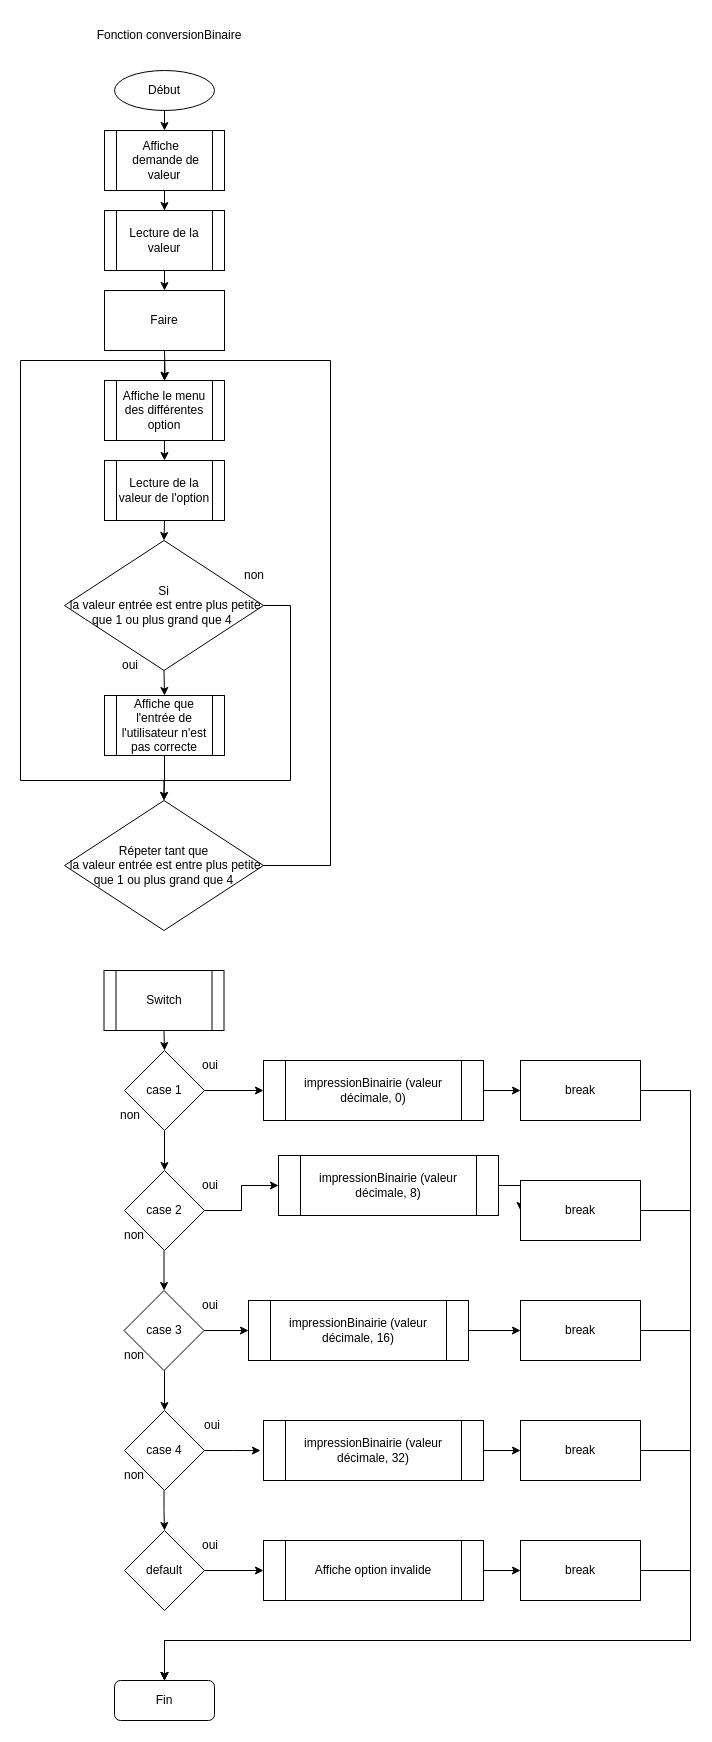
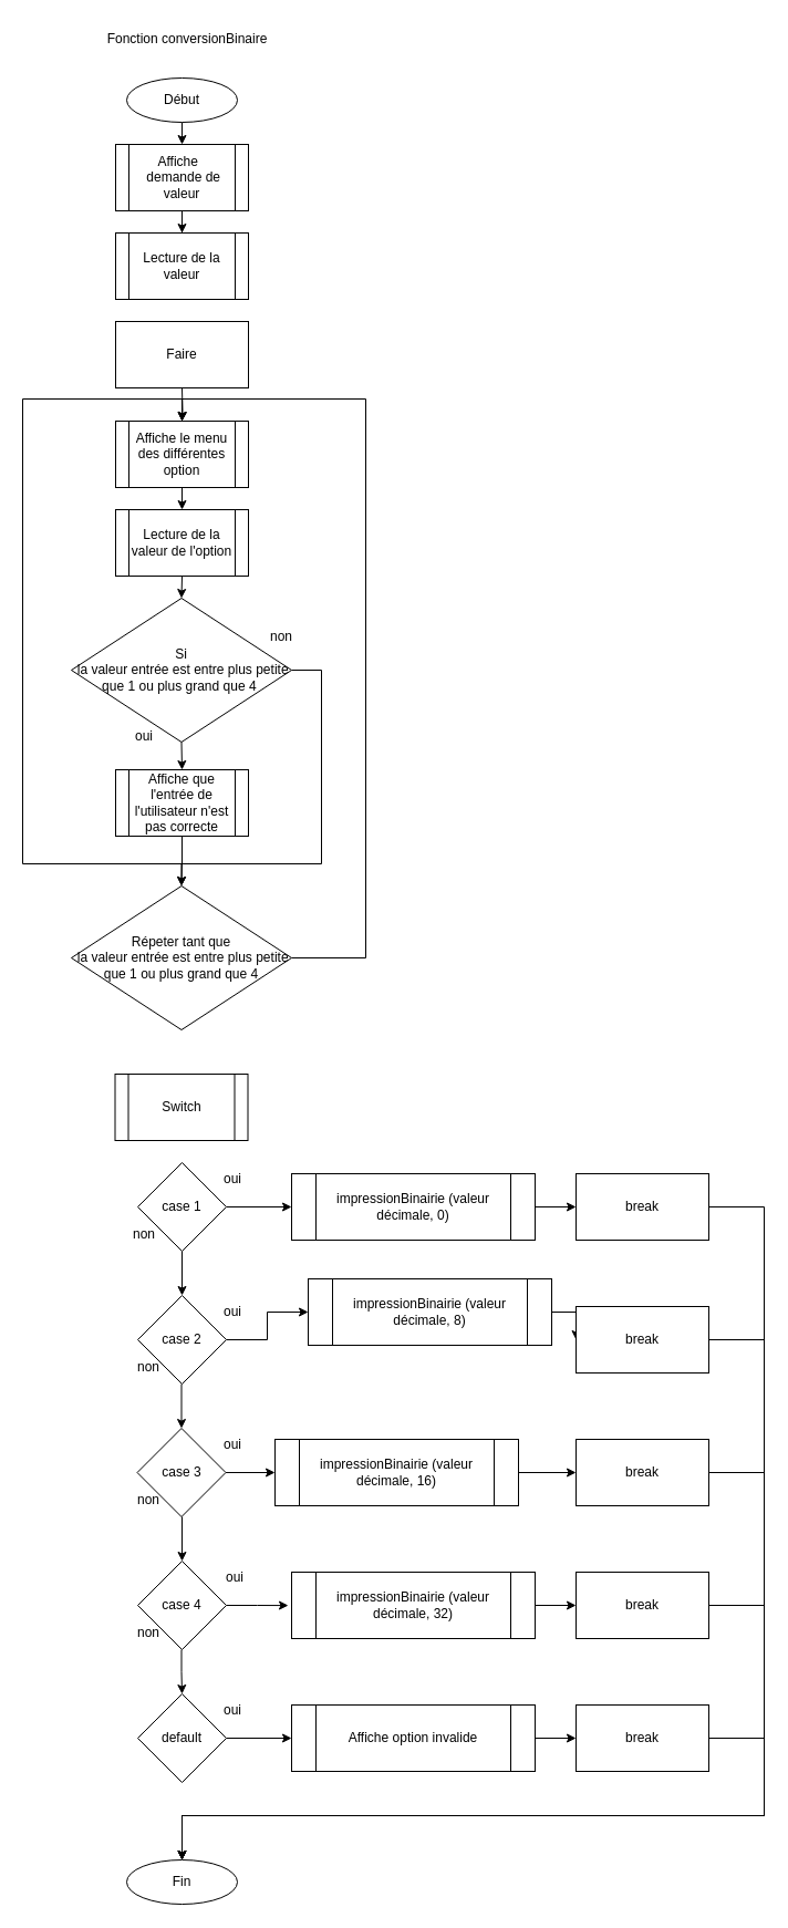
  <mxCell id="0" />
  <mxCell id="1" parent="0" />
  <mxCell id="2" value="Fonction conversionBinaire" style="text;html=1;strokeColor=none;fillColor=none;align=center;verticalAlign=middle;whiteSpace=wrap;rounded=0;" parent="1" vertex="1"><mxGeometry x="91" y="20" width="156" height="30" as="geometry" /></mxCell>
  <mxCell id="3" style="edgeStyle=orthogonalEdgeStyle;rounded=0;orthogonalLoop=1;jettySize=auto;html=1;exitX=0.5;exitY=1;exitDx=0;exitDy=0;entryX=0.5;entryY=0;entryDx=0;entryDy=0;" parent="1" source="4" edge="1"><mxGeometry relative="1" as="geometry"><mxPoint x="164" y="130" as="targetPoint" /></mxGeometry></mxCell>
  <mxCell id="4" value="Début" style="ellipse;whiteSpace=wrap;html=1;" parent="1" vertex="1"><mxGeometry x="114" y="70" width="100" height="40" as="geometry" /></mxCell>
- <mxCell id="5" value="Fin" style="whiteSpace=wrap;html=1;rounded=1;" parent="1" vertex="1"><mxGeometry x="114" y="1680" width="100" height="40" as="geometry" /></mxCell>
+ <mxCell id="5" value="Fin" style="ellipse;whiteSpace=wrap;html=1;" parent="1" vertex="1"><mxGeometry x="114" y="1680" width="100" height="40" as="geometry" /></mxCell>
  <mxCell id="6" style="edgeStyle=orthogonalEdgeStyle;rounded=0;orthogonalLoop=1;jettySize=auto;html=1;exitX=1;exitY=0.5;exitDx=0;exitDy=0;entryX=0.5;entryY=0;entryDx=0;entryDy=0;" parent="1" edge="1"><mxGeometry relative="1" as="geometry"><Array as="points"><mxPoint x="420" y="1155" /><mxPoint x="420" y="1080" /><mxPoint x="140" y="1080" /></Array><mxPoint x="140" y="1100" as="targetPoint" /></mxGeometry></mxCell>
  <mxCell id="7" style="edgeStyle=orthogonalEdgeStyle;rounded=0;orthogonalLoop=1;jettySize=auto;html=1;" parent="1" source="8" target="10" edge="1"><mxGeometry relative="1" as="geometry" /></mxCell>
  <mxCell id="8" value="Affiche&amp;nbsp;&amp;nbsp;&lt;br&gt;&amp;nbsp;demande de valeur" style="shape=process;whiteSpace=wrap;html=1;backgroundOutline=1;" parent="1" vertex="1"><mxGeometry x="103.996" y="130" width="120" height="60" as="geometry" /></mxCell>
- <mxCell id="9" style="edgeStyle=orthogonalEdgeStyle;rounded=0;orthogonalLoop=1;jettySize=auto;html=1;exitX=0.5;exitY=1;exitDx=0;exitDy=0;entryX=0.5;entryY=0;entryDx=0;entryDy=0;" parent="1" source="10" target="11" edge="1"><mxGeometry relative="1" as="geometry" /></mxCell>
  <mxCell id="10" value="Lecture de la valeur" style="shape=process;whiteSpace=wrap;html=1;backgroundOutline=1;" parent="1" vertex="1"><mxGeometry x="103.996" y="210" width="120" height="60" as="geometry" /></mxCell>
  <mxCell id="11" value="Faire" style="rounded=0;whiteSpace=wrap;html=1;" parent="1" vertex="1"><mxGeometry x="104" y="290" width="120" height="60" as="geometry" /></mxCell>
  <mxCell id="12" style="edgeStyle=orthogonalEdgeStyle;rounded=0;orthogonalLoop=1;jettySize=auto;html=1;exitX=0.5;exitY=1;exitDx=0;exitDy=0;entryX=0.5;entryY=0;entryDx=0;entryDy=0;" parent="1" source="13" target="20" edge="1"><mxGeometry relative="1" as="geometry" /></mxCell>
  <mxCell id="13" value="Affiche le menu des différentes option" style="shape=process;whiteSpace=wrap;html=1;backgroundOutline=1;" parent="1" vertex="1"><mxGeometry x="104" y="380" width="120" height="60" as="geometry" /></mxCell>
  <mxCell id="14" style="edgeStyle=orthogonalEdgeStyle;rounded=0;orthogonalLoop=1;jettySize=auto;html=1;entryX=0.5;entryY=0;entryDx=0;entryDy=0;exitX=0.5;exitY=1;exitDx=0;exitDy=0;" parent="1" source="24" target="13" edge="1"><mxGeometry relative="1" as="geometry"><Array as="points"><mxPoint x="164" y="780" /><mxPoint x="20" y="780" /><mxPoint x="20" y="360" /><mxPoint x="164" y="360" /></Array></mxGeometry></mxCell>
  <mxCell id="15" style="edgeStyle=orthogonalEdgeStyle;rounded=0;orthogonalLoop=1;jettySize=auto;html=1;exitX=0.5;exitY=1;exitDx=0;exitDy=0;entryX=0.5;entryY=0;entryDx=0;entryDy=0;" parent="1" source="17" target="24" edge="1"><mxGeometry relative="1" as="geometry" /></mxCell>
  <mxCell id="16" style="edgeStyle=orthogonalEdgeStyle;rounded=0;orthogonalLoop=1;jettySize=auto;html=1;exitX=1;exitY=0.5;exitDx=0;exitDy=0;entryX=0.5;entryY=0;entryDx=0;entryDy=0;" parent="1" source="17" target="26" edge="1"><mxGeometry relative="1" as="geometry"><Array as="points"><mxPoint x="290" y="605" /><mxPoint x="290" y="780" /><mxPoint x="163" y="780" /></Array><mxPoint x="164" y="960" as="targetPoint" /></mxGeometry></mxCell>
  <mxCell id="17" value="Si&lt;br&gt;&amp;nbsp;la valeur entrée est entre plus petite que 1 ou plus grand que 4&amp;nbsp;" style="rhombus;whiteSpace=wrap;html=1;" parent="1" vertex="1"><mxGeometry x="64" y="540" width="199" height="130" as="geometry" /></mxCell>
  <mxCell id="18" style="edgeStyle=orthogonalEdgeStyle;rounded=0;orthogonalLoop=1;jettySize=auto;html=1;startArrow=none;" parent="1" target="13" edge="1"><mxGeometry relative="1" as="geometry"><mxPoint x="164" y="350" as="sourcePoint" /></mxGeometry></mxCell>
  <mxCell id="19" style="edgeStyle=orthogonalEdgeStyle;rounded=0;orthogonalLoop=1;jettySize=auto;html=1;exitX=0.5;exitY=1;exitDx=0;exitDy=0;entryX=0.5;entryY=0;entryDx=0;entryDy=0;" parent="1" source="20" target="17" edge="1"><mxGeometry relative="1" as="geometry" /></mxCell>
  <mxCell id="20" value="Lecture de la valeur de l'option" style="shape=process;whiteSpace=wrap;html=1;backgroundOutline=1;" parent="1" vertex="1"><mxGeometry x="104" y="460" width="120" height="60" as="geometry" /></mxCell>
  <mxCell id="21" value="non" style="text;html=1;strokeColor=none;fillColor=none;align=center;verticalAlign=middle;whiteSpace=wrap;rounded=0;" parent="1" vertex="1"><mxGeometry x="224" y="560" width="60" height="30" as="geometry" /></mxCell>
  <mxCell id="22" value="oui" style="text;html=1;strokeColor=none;fillColor=none;align=center;verticalAlign=middle;whiteSpace=wrap;rounded=0;" parent="1" vertex="1"><mxGeometry x="100" y="650" width="60" height="30" as="geometry" /></mxCell>
  <mxCell id="23" style="edgeStyle=orthogonalEdgeStyle;rounded=0;orthogonalLoop=1;jettySize=auto;html=1;exitX=0.5;exitY=1;exitDx=0;exitDy=0;" parent="1" source="24" target="26" edge="1"><mxGeometry relative="1" as="geometry" /></mxCell>
  <mxCell id="24" value="Affiche que l'entrée de l'utilisateur n'est pas correcte" style="shape=process;whiteSpace=wrap;html=1;backgroundOutline=1;" parent="1" vertex="1"><mxGeometry x="104" y="695" width="120" height="60" as="geometry" /></mxCell>
  <mxCell id="25" style="edgeStyle=orthogonalEdgeStyle;rounded=0;orthogonalLoop=1;jettySize=auto;html=1;exitX=1;exitY=0.5;exitDx=0;exitDy=0;entryX=0.5;entryY=0;entryDx=0;entryDy=0;" parent="1" source="26" target="13" edge="1"><mxGeometry relative="1" as="geometry"><Array as="points"><mxPoint x="330" y="865" /><mxPoint x="330" y="360" /><mxPoint x="164" y="360" /></Array></mxGeometry></mxCell>
  <mxCell id="26" value="Répeter tant que&lt;br&gt;&amp;nbsp;la valeur entrée est entre plus petite que 1 ou plus grand que 4" style="rhombus;whiteSpace=wrap;html=1;" parent="1" vertex="1"><mxGeometry x="64" y="800" width="199" height="130" as="geometry" /></mxCell>
- <mxCell id="27" style="edgeStyle=orthogonalEdgeStyle;rounded=0;orthogonalLoop=1;jettySize=auto;html=1;exitX=0.5;exitY=1;exitDx=0;exitDy=0;entryX=0.5;entryY=0;entryDx=0;entryDy=0;" parent="1" source="28" target="31" edge="1"><mxGeometry relative="1" as="geometry" /></mxCell>
  <mxCell id="28" value="Switch" style="shape=process;whiteSpace=wrap;html=1;backgroundOutline=1;" parent="1" vertex="1"><mxGeometry x="103.5" y="970" width="120" height="60" as="geometry" /></mxCell>
  <mxCell id="29" style="edgeStyle=orthogonalEdgeStyle;rounded=0;orthogonalLoop=1;jettySize=auto;html=1;exitX=1;exitY=0.5;exitDx=0;exitDy=0;entryX=0;entryY=0.5;entryDx=0;entryDy=0;" parent="1" source="31" target="53" edge="1"><mxGeometry relative="1" as="geometry" /></mxCell>
  <mxCell id="30" style="edgeStyle=orthogonalEdgeStyle;rounded=0;orthogonalLoop=1;jettySize=auto;html=1;exitX=0.5;exitY=1;exitDx=0;exitDy=0;entryX=0.5;entryY=0;entryDx=0;entryDy=0;" parent="1" source="31" target="33" edge="1"><mxGeometry relative="1" as="geometry" /></mxCell>
  <mxCell id="31" value="case 1" style="rhombus;whiteSpace=wrap;html=1;" parent="1" vertex="1"><mxGeometry x="124" y="1050" width="80" height="80" as="geometry" /></mxCell>
  <mxCell id="32" style="edgeStyle=orthogonalEdgeStyle;rounded=0;orthogonalLoop=1;jettySize=auto;html=1;exitX=1;exitY=0.5;exitDx=0;exitDy=0;entryX=0;entryY=0.5;entryDx=0;entryDy=0;" parent="1" source="33" target="55" edge="1"><mxGeometry relative="1" as="geometry" /></mxCell>
  <mxCell id="33" value="case 2" style="rhombus;whiteSpace=wrap;html=1;" parent="1" vertex="1"><mxGeometry x="124" y="1170" width="80" height="80" as="geometry" /></mxCell>
  <mxCell id="34" style="edgeStyle=orthogonalEdgeStyle;rounded=0;orthogonalLoop=1;jettySize=auto;html=1;exitX=1;exitY=0.5;exitDx=0;exitDy=0;entryX=0;entryY=0.5;entryDx=0;entryDy=0;" parent="1" source="35" target="57" edge="1"><mxGeometry relative="1" as="geometry" /></mxCell>
  <mxCell id="35" value="case 3" style="rhombus;whiteSpace=wrap;html=1;" parent="1" vertex="1"><mxGeometry x="123.5" y="1290" width="80" height="80" as="geometry" /></mxCell>
  <mxCell id="36" style="edgeStyle=orthogonalEdgeStyle;rounded=0;orthogonalLoop=1;jettySize=auto;html=1;exitX=1;exitY=0.5;exitDx=0;exitDy=0;" parent="1" source="37" edge="1"><mxGeometry relative="1" as="geometry"><mxPoint x="260" y="1450.105" as="targetPoint" /></mxGeometry></mxCell>
  <mxCell id="37" value="case 4" style="rhombus;whiteSpace=wrap;html=1;" parent="1" vertex="1"><mxGeometry x="124" y="1410" width="80" height="80" as="geometry" /></mxCell>
  <mxCell id="38" style="edgeStyle=orthogonalEdgeStyle;rounded=0;orthogonalLoop=1;jettySize=auto;html=1;exitX=1;exitY=0.5;exitDx=0;exitDy=0;entryX=0;entryY=0.5;entryDx=0;entryDy=0;" parent="1" source="39" target="61" edge="1"><mxGeometry relative="1" as="geometry" /></mxCell>
  <mxCell id="39" value="default" style="rhombus;whiteSpace=wrap;html=1;" parent="1" vertex="1"><mxGeometry x="124" y="1530" width="80" height="80" as="geometry" /></mxCell>
  <mxCell id="40" value="non" style="text;html=1;strokeColor=none;fillColor=none;align=center;verticalAlign=middle;whiteSpace=wrap;rounded=0;" parent="1" vertex="1"><mxGeometry x="100" y="1100" width="60" height="30" as="geometry" /></mxCell>
  <mxCell id="41" style="edgeStyle=orthogonalEdgeStyle;rounded=0;orthogonalLoop=1;jettySize=auto;html=1;exitX=1;exitY=1;exitDx=0;exitDy=0;entryX=0.5;entryY=0;entryDx=0;entryDy=0;" parent="1" source="42" target="35" edge="1"><mxGeometry relative="1" as="geometry" /></mxCell>
  <mxCell id="42" value="non" style="text;html=1;strokeColor=none;fillColor=none;align=center;verticalAlign=middle;whiteSpace=wrap;rounded=0;" parent="1" vertex="1"><mxGeometry x="103.5" y="1220" width="60" height="30" as="geometry" /></mxCell>
  <mxCell id="43" style="edgeStyle=orthogonalEdgeStyle;rounded=0;orthogonalLoop=1;jettySize=auto;html=1;exitX=1;exitY=1;exitDx=0;exitDy=0;entryX=0.5;entryY=0;entryDx=0;entryDy=0;" parent="1" source="44" target="37" edge="1"><mxGeometry relative="1" as="geometry" /></mxCell>
  <mxCell id="44" value="non" style="text;html=1;strokeColor=none;fillColor=none;align=center;verticalAlign=middle;whiteSpace=wrap;rounded=0;" parent="1" vertex="1"><mxGeometry x="104" y="1340" width="60" height="30" as="geometry" /></mxCell>
  <mxCell id="45" style="edgeStyle=orthogonalEdgeStyle;rounded=0;orthogonalLoop=1;jettySize=auto;html=1;exitX=1;exitY=1;exitDx=0;exitDy=0;entryX=0.5;entryY=0;entryDx=0;entryDy=0;" parent="1" source="46" target="39" edge="1"><mxGeometry relative="1" as="geometry" /></mxCell>
  <mxCell id="46" value="non" style="text;html=1;strokeColor=none;fillColor=none;align=center;verticalAlign=middle;whiteSpace=wrap;rounded=0;" parent="1" vertex="1"><mxGeometry x="103.5" y="1460" width="60" height="30" as="geometry" /></mxCell>
  <mxCell id="47" value="oui" style="text;html=1;strokeColor=none;fillColor=none;align=center;verticalAlign=middle;whiteSpace=wrap;rounded=0;" parent="1" vertex="1"><mxGeometry x="180" y="1050" width="60" height="30" as="geometry" /></mxCell>
  <mxCell id="48" value="oui" style="text;html=1;strokeColor=none;fillColor=none;align=center;verticalAlign=middle;whiteSpace=wrap;rounded=0;" parent="1" vertex="1"><mxGeometry x="180" y="1170" width="60" height="30" as="geometry" /></mxCell>
  <mxCell id="49" value="oui" style="text;html=1;strokeColor=none;fillColor=none;align=center;verticalAlign=middle;whiteSpace=wrap;rounded=0;" parent="1" vertex="1"><mxGeometry x="180" y="1290" width="60" height="30" as="geometry" /></mxCell>
  <mxCell id="50" value="oui" style="text;html=1;strokeColor=none;fillColor=none;align=center;verticalAlign=middle;whiteSpace=wrap;rounded=0;" parent="1" vertex="1"><mxGeometry x="182" y="1410" width="60" height="30" as="geometry" /></mxCell>
  <mxCell id="51" value="oui" style="text;html=1;strokeColor=none;fillColor=none;align=center;verticalAlign=middle;whiteSpace=wrap;rounded=0;" parent="1" vertex="1"><mxGeometry x="180" y="1530" width="60" height="30" as="geometry" /></mxCell>
  <mxCell id="52" style="edgeStyle=orthogonalEdgeStyle;rounded=0;orthogonalLoop=1;jettySize=auto;html=1;exitX=1;exitY=0.5;exitDx=0;exitDy=0;entryX=0;entryY=0.5;entryDx=0;entryDy=0;" parent="1" source="53" target="71" edge="1"><mxGeometry relative="1" as="geometry" /></mxCell>
  <mxCell id="53" value="impressionBinairie (valeur décimale, 0)" style="shape=process;whiteSpace=wrap;html=1;backgroundOutline=1;" parent="1" vertex="1"><mxGeometry x="263" y="1060" width="220" height="60" as="geometry" /></mxCell>
  <mxCell id="54" style="edgeStyle=orthogonalEdgeStyle;rounded=0;orthogonalLoop=1;jettySize=auto;html=1;exitX=1;exitY=0.5;exitDx=0;exitDy=0;entryX=0;entryY=0.5;entryDx=0;entryDy=0;" parent="1" source="55" target="69" edge="1"><mxGeometry relative="1" as="geometry" /></mxCell>
  <mxCell id="55" value="impressionBinairie (valeur décimale, 8)" style="shape=process;whiteSpace=wrap;html=1;backgroundOutline=1;" parent="1" vertex="1"><mxGeometry x="278" y="1155" width="220" height="60" as="geometry" /></mxCell>
  <mxCell id="56" style="edgeStyle=orthogonalEdgeStyle;rounded=0;orthogonalLoop=1;jettySize=auto;html=1;exitX=1;exitY=0.5;exitDx=0;exitDy=0;entryX=0;entryY=0.5;entryDx=0;entryDy=0;" parent="1" source="57" target="67" edge="1"><mxGeometry relative="1" as="geometry" /></mxCell>
  <mxCell id="57" value="impressionBinairie (valeur décimale, 16)" style="shape=process;whiteSpace=wrap;html=1;backgroundOutline=1;" parent="1" vertex="1"><mxGeometry x="248" y="1300" width="220" height="60" as="geometry" /></mxCell>
  <mxCell id="58" style="edgeStyle=orthogonalEdgeStyle;rounded=0;orthogonalLoop=1;jettySize=auto;html=1;exitX=1;exitY=0.5;exitDx=0;exitDy=0;entryX=0;entryY=0.5;entryDx=0;entryDy=0;" parent="1" source="59" target="65" edge="1"><mxGeometry relative="1" as="geometry" /></mxCell>
  <mxCell id="59" value="impressionBinairie (valeur décimale, 32)" style="shape=process;whiteSpace=wrap;html=1;backgroundOutline=1;" parent="1" vertex="1"><mxGeometry x="263" y="1420" width="220" height="60" as="geometry" /></mxCell>
  <mxCell id="60" style="edgeStyle=orthogonalEdgeStyle;rounded=0;orthogonalLoop=1;jettySize=auto;html=1;exitX=1;exitY=0.5;exitDx=0;exitDy=0;entryX=0;entryY=0.5;entryDx=0;entryDy=0;" parent="1" source="61" target="63" edge="1"><mxGeometry relative="1" as="geometry" /></mxCell>
  <mxCell id="61" value="Affiche option invalide" style="shape=process;whiteSpace=wrap;html=1;backgroundOutline=1;" parent="1" vertex="1"><mxGeometry x="263" y="1540" width="220" height="60" as="geometry" /></mxCell>
  <mxCell id="62" style="edgeStyle=orthogonalEdgeStyle;rounded=0;orthogonalLoop=1;jettySize=auto;html=1;exitX=1;exitY=0.5;exitDx=0;exitDy=0;entryX=0.5;entryY=0;entryDx=0;entryDy=0;" parent="1" source="63" target="5" edge="1"><mxGeometry relative="1" as="geometry"><Array as="points"><mxPoint x="690" y="1570" /><mxPoint x="690" y="1640" /><mxPoint x="164" y="1640" /></Array></mxGeometry></mxCell>
  <mxCell id="63" value="break" style="rounded=0;whiteSpace=wrap;html=1;" parent="1" vertex="1"><mxGeometry x="520" y="1540" width="120" height="60" as="geometry" /></mxCell>
  <mxCell id="64" style="edgeStyle=orthogonalEdgeStyle;rounded=0;orthogonalLoop=1;jettySize=auto;html=1;exitX=1;exitY=0.5;exitDx=0;exitDy=0;entryX=0.5;entryY=0;entryDx=0;entryDy=0;" parent="1" source="65" target="5" edge="1"><mxGeometry relative="1" as="geometry"><Array as="points"><mxPoint x="690" y="1450" /><mxPoint x="690" y="1640" /><mxPoint x="164" y="1640" /></Array></mxGeometry></mxCell>
  <mxCell id="65" value="break" style="rounded=0;whiteSpace=wrap;html=1;" parent="1" vertex="1"><mxGeometry x="520" y="1420" width="120" height="60" as="geometry" /></mxCell>
  <mxCell id="66" style="edgeStyle=orthogonalEdgeStyle;rounded=0;orthogonalLoop=1;jettySize=auto;html=1;exitX=1;exitY=0.5;exitDx=0;exitDy=0;entryX=0.5;entryY=0;entryDx=0;entryDy=0;" parent="1" source="67" target="5" edge="1"><mxGeometry relative="1" as="geometry"><Array as="points"><mxPoint x="690" y="1330" /><mxPoint x="690" y="1640" /><mxPoint x="164" y="1640" /></Array></mxGeometry></mxCell>
  <mxCell id="67" value="break" style="rounded=0;whiteSpace=wrap;html=1;" parent="1" vertex="1"><mxGeometry x="520" y="1300" width="120" height="60" as="geometry" /></mxCell>
  <mxCell id="68" style="edgeStyle=orthogonalEdgeStyle;rounded=0;orthogonalLoop=1;jettySize=auto;html=1;exitX=1;exitY=0.5;exitDx=0;exitDy=0;entryX=0.5;entryY=0;entryDx=0;entryDy=0;" parent="1" source="69" target="5" edge="1"><mxGeometry relative="1" as="geometry"><Array as="points"><mxPoint x="690" y="1210" /><mxPoint x="690" y="1640" /><mxPoint x="164" y="1640" /></Array></mxGeometry></mxCell>
  <mxCell id="69" value="break" style="rounded=0;whiteSpace=wrap;html=1;" parent="1" vertex="1"><mxGeometry x="520" y="1180" width="120" height="60" as="geometry" /></mxCell>
  <mxCell id="70" style="edgeStyle=orthogonalEdgeStyle;rounded=0;orthogonalLoop=1;jettySize=auto;html=1;exitX=1;exitY=0.5;exitDx=0;exitDy=0;entryX=0.5;entryY=0;entryDx=0;entryDy=0;" parent="1" source="71" target="5" edge="1"><mxGeometry relative="1" as="geometry"><Array as="points"><mxPoint x="690" y="1090" /><mxPoint x="690" y="1640" /><mxPoint x="164" y="1640" /></Array></mxGeometry></mxCell>
  <mxCell id="71" value="break" style="rounded=0;whiteSpace=wrap;html=1;" parent="1" vertex="1"><mxGeometry x="520" y="1060" width="120" height="60" as="geometry" /></mxCell>
